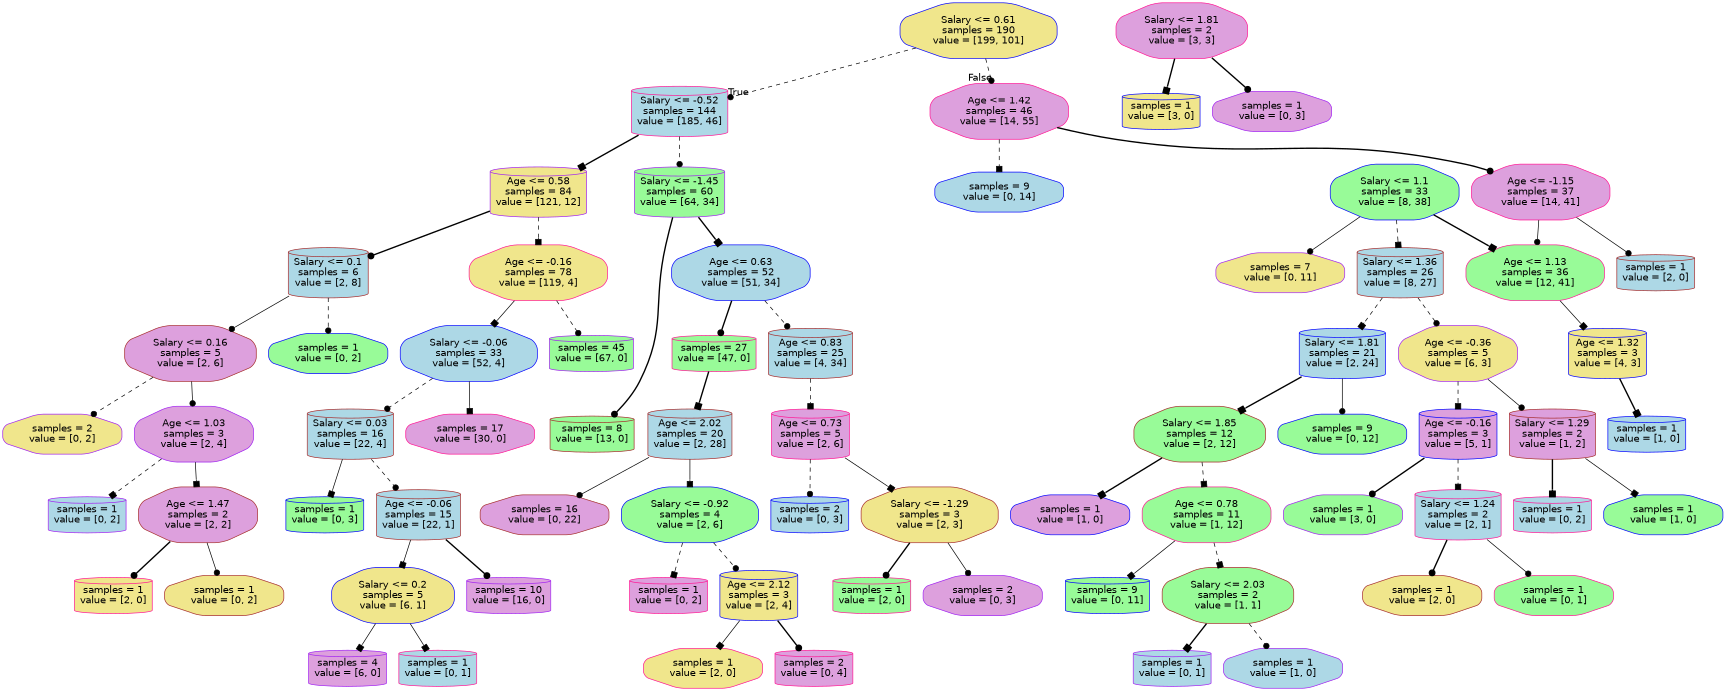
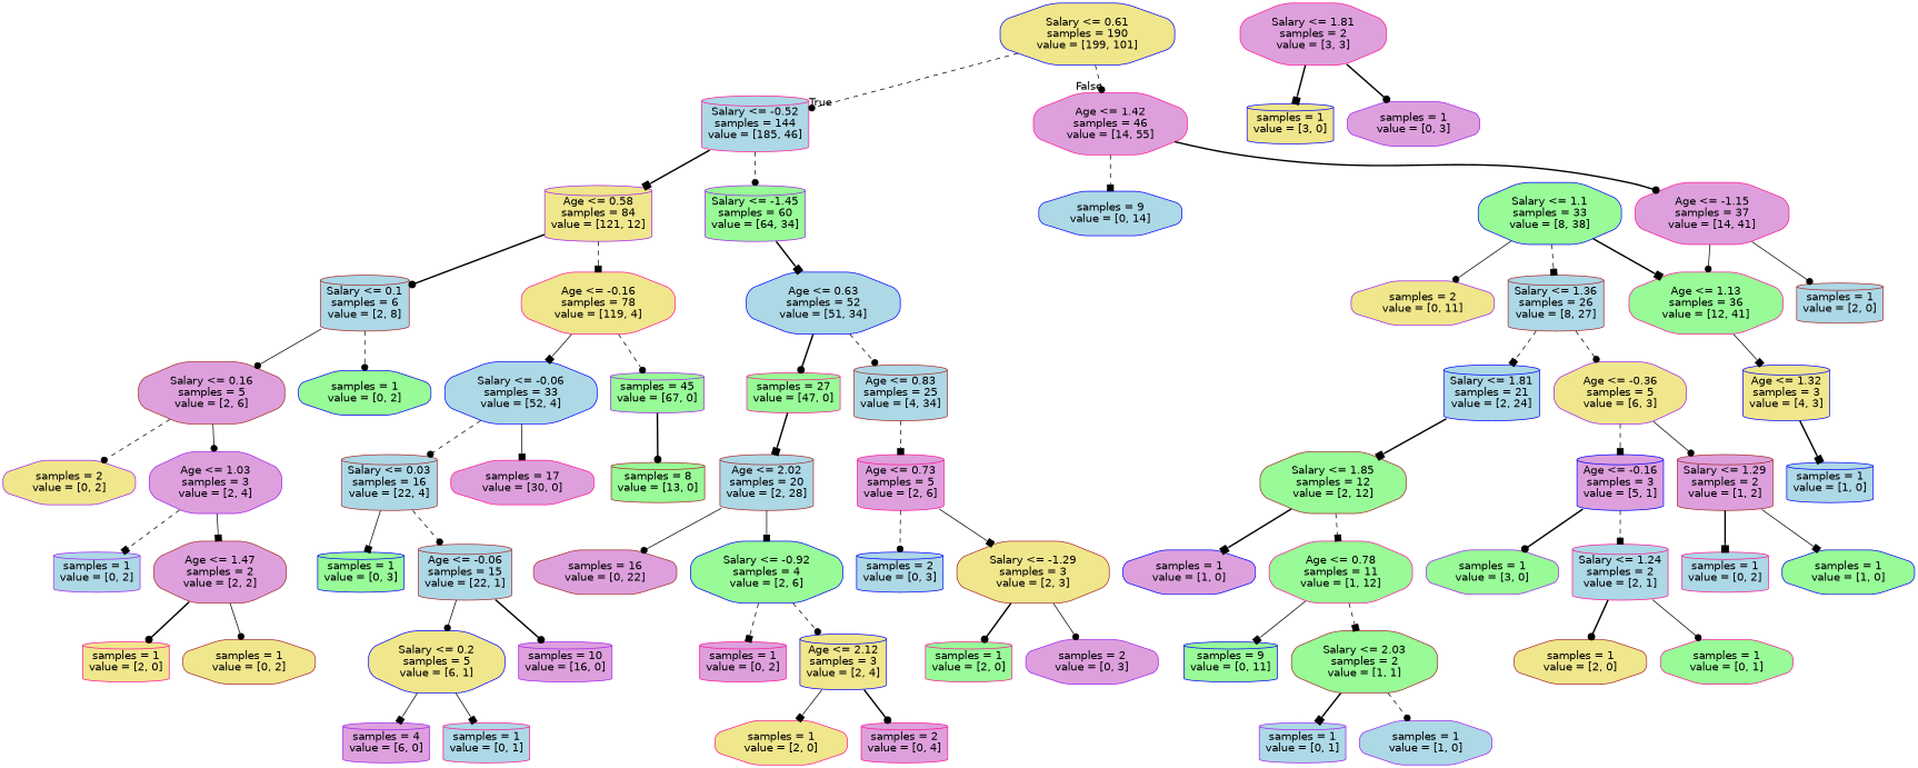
  digraph {
    node [color=blue fillcolor=lightblue fontname=helvetica shape=octagon style="filled, rounded"]
    edge [arrowhead=dot fontname=helvetica style=dashed]
    n1 [fillcolor=khaki label="Salary <= 0.61\nsamples = 190\nvalue = [199, 101]"]
    n2 [color=deeppink label="Salary <= -0.52\nsamples = 144\nvalue = [185, 46]" shape=cylinder]
    n3 [color=deeppink fillcolor=plum label="Age <= 1.42\nsamples = 46\nvalue = [14, 55]"]
    n4 [color=purple fillcolor=palegreen label="Salary <= -1.45\nsamples = 60\nvalue = [64, 34]" shape=cylinder]
    n5 [color=purple fillcolor=khaki label="Age <= 0.58\nsamples = 84\nvalue = [121, 12]" shape=cylinder]
    n6 [color=deeppink fillcolor=plum label="Age <= -1.15\nsamples = 37\nvalue = [14, 41]"]
    n7 [label="samples = 9\nvalue = [0, 14]"]
    n8 [color=brown fillcolor=palegreen label="samples = 8\nvalue = [13, 0]" shape=cylinder]
    n9 [label="Age <= 0.63\nsamples = 52\nvalue = [51, 34]"]
    n10 [color=deeppink fillcolor=khaki label="Age <= -0.16\nsamples = 78\nvalue = [119, 4]"]
    n11 [color=brown label="Salary <= 0.1\nsamples = 6\nvalue = [2, 8]" shape=cylinder]
    n12 [color=deeppink fillcolor=palegreen label="samples = 27\nvalue = [47, 0]" shape=cylinder]
    n13 [color=brown label="Age <= 0.83\nsamples = 25\nvalue = [4, 34]" shape=cylinder]
    n14 [color=brown label="Age <= 2.02\nsamples = 20\nvalue = [2, 28]" shape=cylinder]
    n15 [color=deeppink fillcolor=plum label="Age <= 0.73\nsamples = 5\nvalue = [2, 6]" shape=cylinder]
    n16 [label="samples = 2\nvalue = [0, 3]" shape=cylinder]
    n17 [color=brown fillcolor=khaki label="Salary <= -1.29\nsamples = 3\nvalue = [2, 3]"]
    n18 [color=brown fillcolor=plum label="samples = 16\nvalue = [0, 22]"]
    n19 [fillcolor=palegreen label="Salary <= -0.92\nsamples = 4\nvalue = [2, 6]"]
    n20 [color=deeppink fillcolor=palegreen label="samples = 1\nvalue = [2, 0]" shape=cylinder]
    n21 [color=purple fillcolor=plum label="samples = 2\nvalue = [0, 3]"]
    n22 [color=deeppink fillcolor=plum label="samples = 1\nvalue = [0, 2]" shape=cylinder]
    n23 [fillcolor=khaki label="Age <= 2.12\nsamples = 3\nvalue = [2, 4]" shape=cylinder]
    n24 [color=deeppink fillcolor=khaki label="samples = 1\nvalue = [2, 0]"]
    n25 [color=deeppink fillcolor=plum label="samples = 2\nvalue = [0, 4]" shape=cylinder]
    n26 [color=purple fillcolor=palegreen label="samples = 45\nvalue = [67, 0]" shape=cylinder]
    n27 [label="Salary <= -0.06\nsamples = 33\nvalue = [52, 4]"]
    n28 [fillcolor=palegreen label="samples = 1\nvalue = [0, 2]"]
    n29 [color=brown fillcolor=plum label="Salary <= 0.16\nsamples = 5\nvalue = [2, 6]"]
    n30 [color=deeppink fillcolor=plum label="samples = 17\nvalue = [30, 0]"]
    n31 [color=brown label="Salary <= 0.03\nsamples = 16\nvalue = [22, 4]" shape=cylinder]
    n32 [fillcolor=palegreen label="samples = 1\nvalue = [0, 3]" shape=cylinder]
    n33 [color=brown label="Age <= -0.06\nsamples = 15\nvalue = [22, 1]" shape=cylinder]
    n34 [fillcolor=khaki label="Salary <= 0.2\nsamples = 5\nvalue = [6, 1]"]
    n35 [color=purple fillcolor=plum label="samples = 10\nvalue = [16, 0]" shape=cylinder]
    n36 [color=purple fillcolor=plum label="samples = 4\nvalue = [6, 0]" shape=cylinder]
    n37 [color=deeppink label="samples = 1\nvalue = [0, 1]" shape=cylinder]
    n38 [color=purple fillcolor=plum label="Age <= 1.03\nsamples = 3\nvalue = [2, 4]"]
    n39 [color=purple fillcolor=khaki label="samples = 2\nvalue = [0, 2]"]
    n40 [color=purple label="samples = 1\nvalue = [0, 2]" shape=cylinder]
    n41 [color=brown fillcolor=plum label="Age <= 1.47\nsamples = 2\nvalue = [2, 2]"]
    n42 [color=deeppink fillcolor=khaki label="samples = 1\nvalue = [2, 0]" shape=cylinder]
    n43 [color=brown fillcolor=khaki label="samples = 1\nvalue = [0, 2]"]
    n44 [color=brown label="samples = 1\nvalue = [2, 0]" shape=cylinder]
    n45 [color=deeppink fillcolor=palegreen label="Age <= 1.13\nsamples = 36\nvalue = [12, 41]"]
    n46 [fillcolor=khaki label="Age <= 1.32\nsamples = 3\nvalue = [4, 3]" shape=cylinder]
    n47 [fillcolor=palegreen label="Salary <= 1.1\nsamples = 33\nvalue = [8, 38]"]
-   n48 [color=purple fillcolor=khaki label="samples = 7\nvalue = [0, 11]"]
+   n48 [color=purple fillcolor=khaki label="samples = 2\nvalue = [0, 11]"]
    n49 [color=brown label="Salary <= 1.36\nsamples = 26\nvalue = [8, 27]" shape=cylinder]
    n50 [label="samples = 1\nvalue = [1, 0]" shape=cylinder]
    n51 [color=purple fillcolor=khaki label="Age <= -0.36\nsamples = 5\nvalue = [6, 3]"]
    n52 [label="Salary <= 1.81\nsamples = 21\nvalue = [2, 24]" shape=cylinder]
    n53 [color=brown fillcolor=plum label="Salary <= 1.29\nsamples = 2\nvalue = [1, 2]" shape=cylinder]
    n54 [fillcolor=plum label="Age <= -0.16\nsamples = 3\nvalue = [5, 1]" shape=cylinder]
-   n55 [fillcolor=palegreen label="samples = 9\nvalue = [0, 12]"]
    n56 [color=brown fillcolor=palegreen label="Salary <= 1.85\nsamples = 12\nvalue = [2, 12]"]
    n57 [color=deeppink label="samples = 1\nvalue = [0, 2]" shape=cylinder]
    n58 [fillcolor=palegreen label="samples = 1\nvalue = [1, 0]"]
    n59 [color=purple fillcolor=palegreen label="samples = 1\nvalue = [3, 0]"]
    n60 [color=deeppink label="Salary <= 1.24\nsamples = 2\nvalue = [2, 1]" shape=cylinder]
    n61 [color=brown fillcolor=khaki label="samples = 1\nvalue = [2, 0]"]
    n62 [color=deeppink fillcolor=palegreen label="samples = 1\nvalue = [0, 1]"]
    n63 [fillcolor=plum label="samples = 1\nvalue = [1, 0]"]
    n64 [color=deeppink fillcolor=palegreen label="Age <= 0.78\nsamples = 11\nvalue = [1, 12]"]
    n65 [fillcolor=palegreen label="samples = 9\nvalue = [0, 11]" shape=cylinder]
    n66 [color=brown fillcolor=palegreen label="Salary <= 2.03\nsamples = 2\nvalue = [1, 1]"]
    n67 [color=purple label="samples = 1\nvalue = [0, 1]" shape=cylinder]
    n68 [color=purple label="samples = 1\nvalue = [1, 0]"]
    n69 [color=deeppink fillcolor=plum label="Salary <= 1.81\nsamples = 2\nvalue = [3, 3]"]
    n70 [fillcolor=khaki label="samples = 1\nvalue = [3, 0]" shape=cylinder]
    n71 [color=purple fillcolor=plum label="samples = 1\nvalue = [0, 3]"]
    n1 -> n2 [headlabel=True labelangle=45 labeldistance=2.5]
    n1 -> n3 [headlabel=False labelangle=-45 labeldistance=2.5]
    n2 -> n4
    n2 -> n5 [arrowhead=box style=bold]
    n3 -> n6 [style=bold]
    n3 -> n7 [arrowhead=box]
-   n4 -> n8 [style=bold]
+   n26 -> n8 [style=bold]
    n4 -> n9 [arrowhead=box style=bold]
    n5 -> n10 [arrowhead=box]
    n5 -> n11 [style=bold]
    n6 -> n44 [style=solid]
    n6 -> n45 [style=solid]
    n9 -> n12 [style=bold]
    n9 -> n13
    n10 -> n26
    n10 -> n27 [arrowhead=box style=solid]
    n11 -> n28
    n11 -> n29 [style=solid]
    n12 -> n14 [arrowhead=box style=bold]
    n13 -> n15 [arrowhead=box]
    n14 -> n18 [style=solid]
    n14 -> n19 [arrowhead=box style=solid]
    n15 -> n16
    n15 -> n17 [arrowhead=box style=solid]
    n17 -> n20 [style=bold]
    n17 -> n21 [style=solid]
    n19 -> n22 [arrowhead=box]
    n19 -> n23
    n23 -> n24 [arrowhead=box style=solid]
    n23 -> n25 [style=bold]
    n27 -> n30 [arrowhead=box style=solid]
    n27 -> n31
    n29 -> n38 [style=solid]
    n29 -> n39
    n31 -> n32 [arrowhead=box style=solid]
    n31 -> n33
-   n33 -> n34 [arrowhead=box style=solid]
+   n33 -> n34 [style=solid]
    n33 -> n35 [style=bold]
    n34 -> n36 [arrowhead=box style=solid]
    n34 -> n37 [arrowhead=box style=solid]
    n38 -> n40 [arrowhead=box]
    n38 -> n41 [arrowhead=box style=solid]
    n41 -> n42 [style=bold]
    n41 -> n43 [style=solid]
    n45 -> n46 [arrowhead=box style=solid]
    n46 -> n50 [arrowhead=box style=bold]
    n47 -> n45 [arrowhead=box style=bold]
    n47 -> n48 [style=solid]
    n47 -> n49 [arrowhead=box]
    n49 -> n51
    n49 -> n52 [arrowhead=box]
    n51 -> n53 [style=solid]
    n51 -> n54 [arrowhead=box]
-   n52 -> n55 [style=solid]
    n52 -> n56 [arrowhead=box style=bold]
    n53 -> n57 [arrowhead=box style=bold]
    n53 -> n58 [arrowhead=box style=solid]
    n54 -> n59 [style=bold]
    n54 -> n60 [arrowhead=box]
    n56 -> n63 [arrowhead=box style=bold]
    n56 -> n64 [arrowhead=box]
    n60 -> n61 [style=bold]
    n60 -> n62 [style=solid]
    n64 -> n65 [arrowhead=box style=solid]
    n64 -> n66 [arrowhead=box]
    n66 -> n67 [arrowhead=box style=bold]
    n66 -> n68
    n69 -> n70 [arrowhead=box style=bold]
    n69 -> n71 [style=bold]
  }
